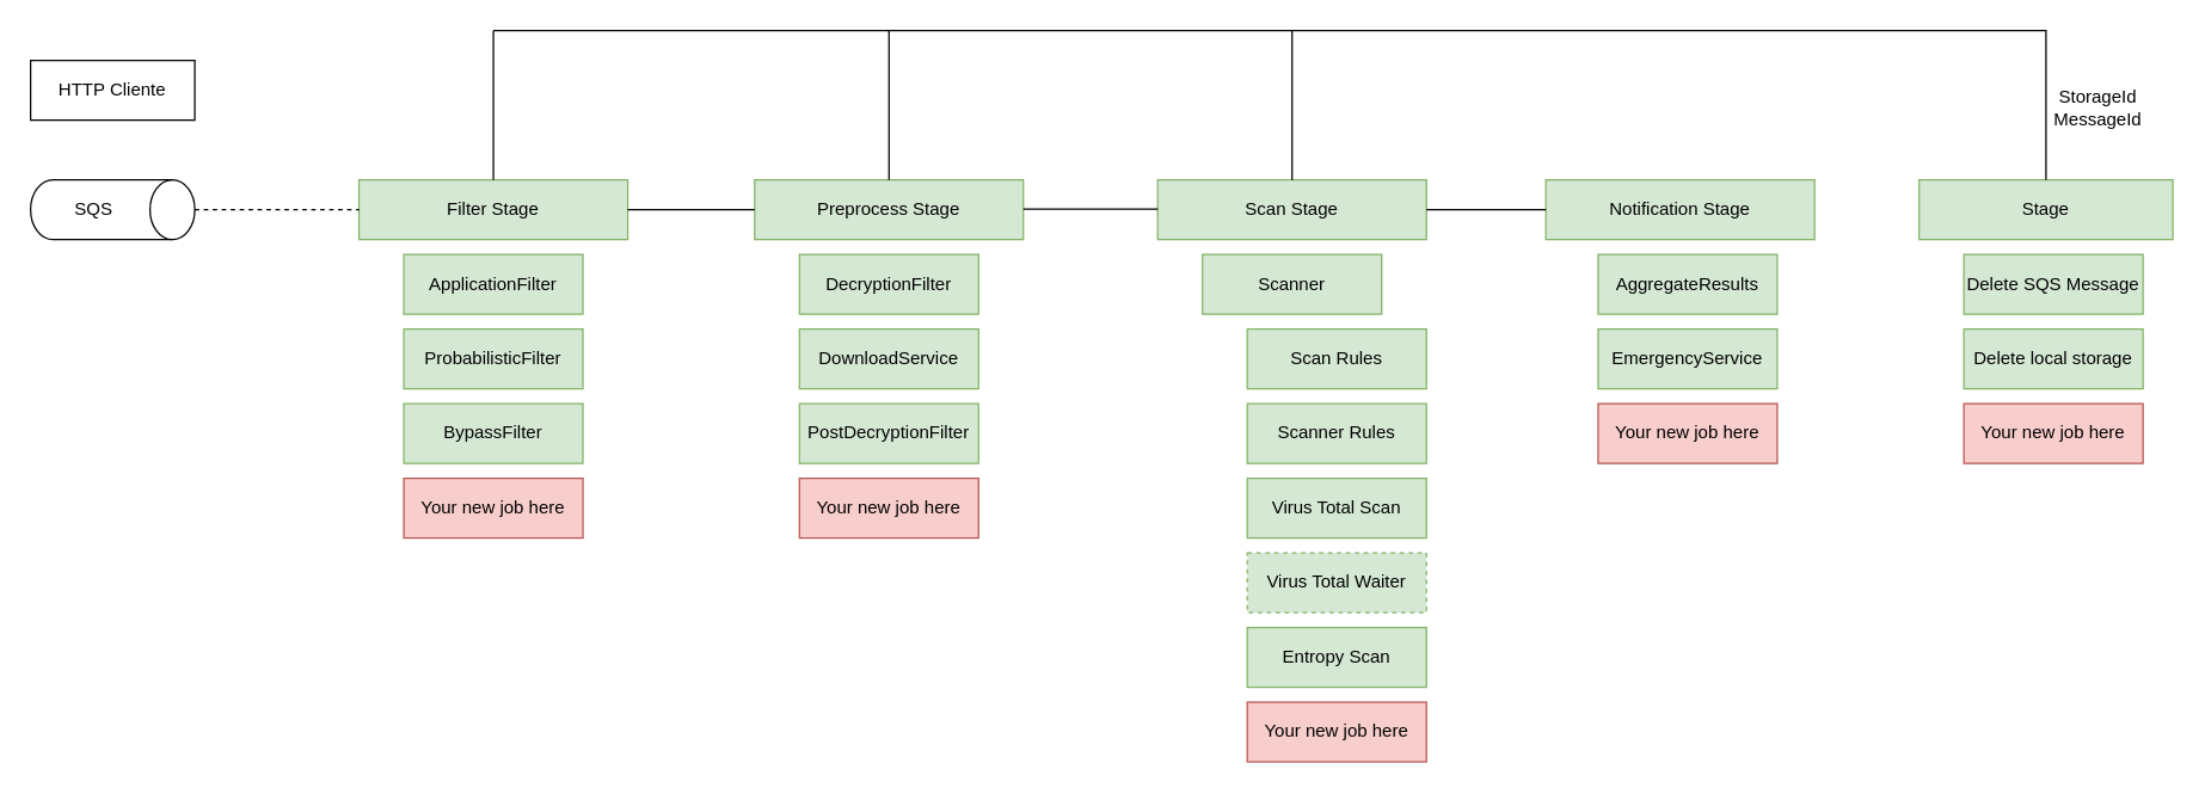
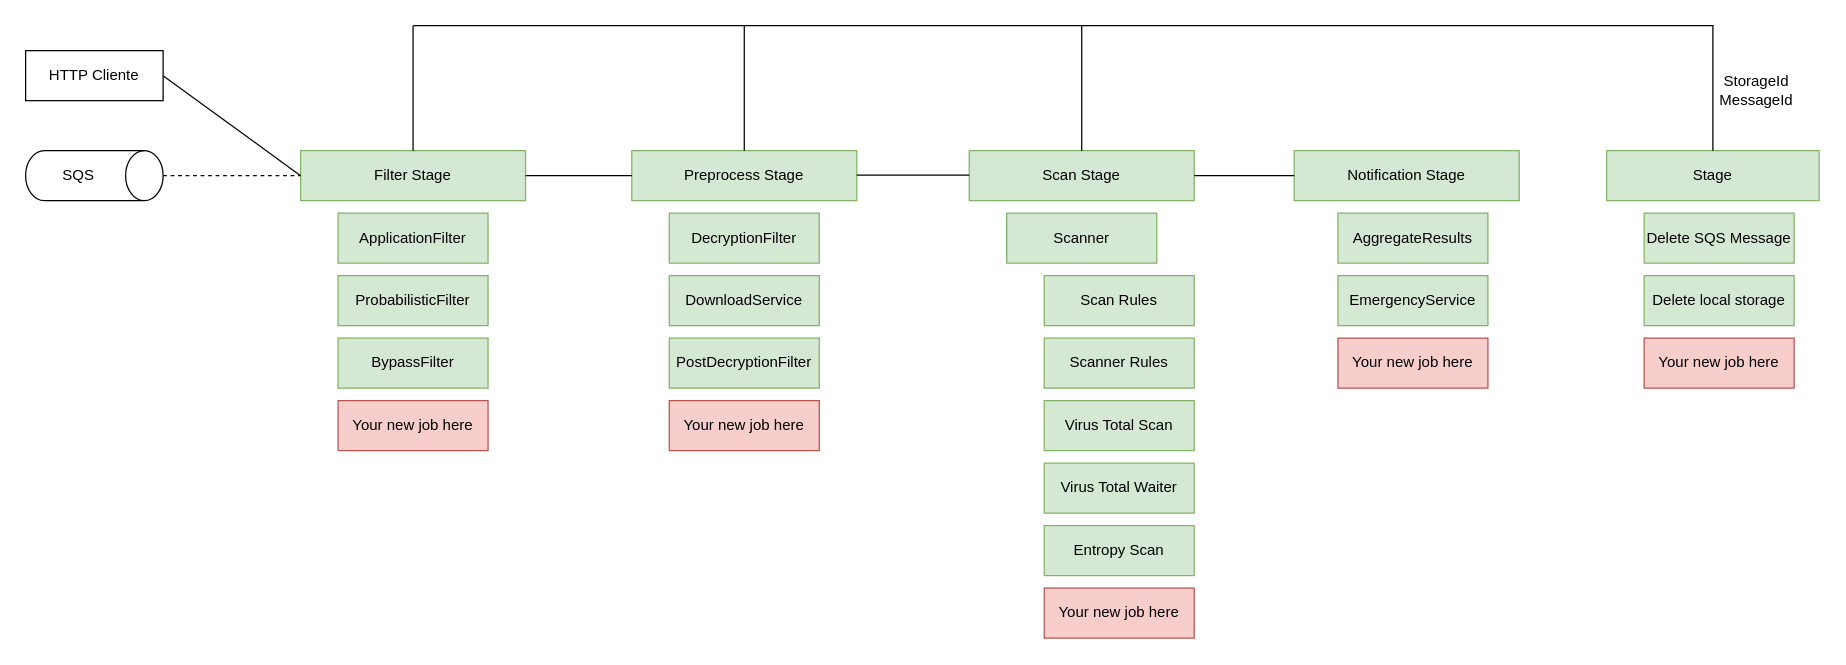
  <mxCell id="0" />
  <mxCell id="1" parent="0" />
  <mxCell id="2" value="Filter Stage" style="rounded=0;whiteSpace=wrap;html=1;fillColor=#d5e8d4;strokeColor=#82b366;" parent="1" vertex="1"><mxGeometry x="240" y="120" width="180" height="40" as="geometry" /></mxCell>
  <mxCell id="3" value="ApplicationFilter" style="rounded=0;whiteSpace=wrap;html=1;fillColor=#d5e8d4;strokeColor=#82b366;" parent="1" vertex="1"><mxGeometry x="270" y="170" width="120" height="40" as="geometry" /></mxCell>
  <mxCell id="4" value="ProbabilisticFilter" style="rounded=0;whiteSpace=wrap;html=1;fillColor=#d5e8d4;strokeColor=#82b366;" parent="1" vertex="1"><mxGeometry x="270" y="220" width="120" height="40" as="geometry" /></mxCell>
  <mxCell id="5" value="BypassFilter" style="rounded=0;whiteSpace=wrap;html=1;fillColor=#d5e8d4;strokeColor=#82b366;" parent="1" vertex="1"><mxGeometry x="270" y="270" width="120" height="40" as="geometry" /></mxCell>
  <mxCell id="6" value="SQS" style="shape=cylinder3;whiteSpace=wrap;html=1;boundedLbl=1;backgroundOutline=1;size=15;direction=south;" parent="1" vertex="1"><mxGeometry x="20" y="120" width="110" height="40" as="geometry" /></mxCell>
  <mxCell id="7" value="" style="endArrow=none;html=1;rounded=0;exitX=0.5;exitY=0;exitDx=0;exitDy=0;exitPerimeter=0;dashed=1;" parent="1" source="6" target="2" edge="1"><mxGeometry width="50" height="50" relative="1" as="geometry"><mxPoint x="825" y="40" as="sourcePoint" /><mxPoint x="875" y="-10" as="targetPoint" /></mxGeometry></mxCell>
  <mxCell id="8" value="Preprocess Stage" style="rounded=0;whiteSpace=wrap;html=1;fillColor=#d5e8d4;strokeColor=#82b366;" parent="1" vertex="1"><mxGeometry x="505" y="120" width="180" height="40" as="geometry" /></mxCell>
  <mxCell id="9" value="" style="endArrow=none;html=1;rounded=0;entryX=0;entryY=0.5;entryDx=0;entryDy=0;" parent="1" target="8" edge="1"><mxGeometry width="50" height="50" relative="1" as="geometry"><mxPoint x="420" y="140" as="sourcePoint" /><mxPoint x="515" y="139.5" as="targetPoint" /></mxGeometry></mxCell>
  <mxCell id="10" value="DecryptionFilter" style="rounded=0;whiteSpace=wrap;html=1;fillColor=#d5e8d4;strokeColor=#82b366;" parent="1" vertex="1"><mxGeometry x="535" y="170" width="120" height="40" as="geometry" /></mxCell>
  <mxCell id="11" value="Scan Stage" style="rounded=0;whiteSpace=wrap;html=1;fillColor=#d5e8d4;strokeColor=#82b366;" parent="1" vertex="1"><mxGeometry x="775" y="120" width="180" height="40" as="geometry" /></mxCell>
  <mxCell id="12" value="" style="endArrow=none;html=1;rounded=0;entryX=0;entryY=0.5;entryDx=0;entryDy=0;" parent="1" edge="1"><mxGeometry width="50" height="50" relative="1" as="geometry"><mxPoint x="685" y="139.5" as="sourcePoint" /><mxPoint x="775" y="139.5" as="targetPoint" /></mxGeometry></mxCell>
  <mxCell id="13" value="DownloadService" style="rounded=0;whiteSpace=wrap;html=1;fillColor=#d5e8d4;strokeColor=#82b366;" parent="1" vertex="1"><mxGeometry x="535" y="220" width="120" height="40" as="geometry" /></mxCell>
  <mxCell id="14" value="PostDecryptionFilter" style="rounded=0;whiteSpace=wrap;html=1;fillColor=#d5e8d4;strokeColor=#82b366;" parent="1" vertex="1"><mxGeometry x="535" y="270" width="120" height="40" as="geometry" /></mxCell>
  <mxCell id="15" value="Scanner Rules" style="rounded=0;whiteSpace=wrap;html=1;fillColor=#d5e8d4;strokeColor=#82b366;" parent="1" vertex="1"><mxGeometry x="835" y="270" width="120" height="40" as="geometry" /></mxCell>
  <mxCell id="16" value="Virus Total Scan" style="rounded=0;whiteSpace=wrap;html=1;fillColor=#d5e8d4;strokeColor=#82b366;" parent="1" vertex="1"><mxGeometry x="835" y="320" width="120" height="40" as="geometry" /></mxCell>
  <mxCell id="17" value="Entropy Scan" style="rounded=0;whiteSpace=wrap;html=1;fillColor=#d5e8d4;strokeColor=#82b366;" parent="1" vertex="1"><mxGeometry x="835" y="420" width="120" height="40" as="geometry" /></mxCell>
  <mxCell id="18" value="Notification Stage" style="rounded=0;whiteSpace=wrap;html=1;fillColor=#d5e8d4;strokeColor=#82b366;" parent="1" vertex="1"><mxGeometry x="1035" y="120" width="180" height="40" as="geometry" /></mxCell>
  <mxCell id="19" value="" style="endArrow=none;html=1;rounded=0;exitX=1;exitY=0.5;exitDx=0;exitDy=0;entryX=0;entryY=0.5;entryDx=0;entryDy=0;" parent="1" source="11" target="18" edge="1"><mxGeometry width="50" height="50" relative="1" as="geometry"><mxPoint x="825" y="40" as="sourcePoint" /><mxPoint x="875" y="-10" as="targetPoint" /></mxGeometry></mxCell>
  <mxCell id="20" value="AggregateResults" style="rounded=0;whiteSpace=wrap;html=1;fillColor=#d5e8d4;strokeColor=#82b366;" parent="1" vertex="1"><mxGeometry x="1070" y="170" width="120" height="40" as="geometry" /></mxCell>
  <mxCell id="21" value="Stage" style="rounded=0;whiteSpace=wrap;html=1;fillColor=#d5e8d4;strokeColor=#82b366;" parent="1" vertex="1"><mxGeometry x="1285" y="120" width="170" height="40" as="geometry" /></mxCell>
  <mxCell id="22" value="" style="endArrow=none;html=1;rounded=0;exitX=0.5;exitY=0;exitDx=0;exitDy=0;" parent="1" source="2" edge="1"><mxGeometry width="50" height="50" relative="1" as="geometry"><mxPoint x="830" y="250" as="sourcePoint" /><mxPoint x="330" y="20" as="targetPoint" /></mxGeometry></mxCell>
  <mxCell id="23" value="" style="endArrow=none;html=1;rounded=0;" parent="1" edge="1"><mxGeometry width="50" height="50" relative="1" as="geometry"><mxPoint x="330" y="20" as="sourcePoint" /><mxPoint x="1370" y="120" as="targetPoint" /><Array as="points"><mxPoint x="1370" y="20" /></Array></mxGeometry></mxCell>
  <mxCell id="24" value="" style="endArrow=none;html=1;rounded=0;exitX=0.5;exitY=0;exitDx=0;exitDy=0;" parent="1" source="8" edge="1"><mxGeometry width="50" height="50" relative="1" as="geometry"><mxPoint x="520" y="170" as="sourcePoint" /><mxPoint x="595" y="20" as="targetPoint" /></mxGeometry></mxCell>
  <mxCell id="25" value="" style="endArrow=none;html=1;rounded=0;entryX=0.5;entryY=0;entryDx=0;entryDy=0;" parent="1" target="11" edge="1"><mxGeometry width="50" height="50" relative="1" as="geometry"><mxPoint x="865" y="20" as="sourcePoint" /><mxPoint x="570" y="120" as="targetPoint" /></mxGeometry></mxCell>
  <mxCell id="26" value="Delete SQS Message" style="rounded=0;whiteSpace=wrap;html=1;fillColor=#d5e8d4;strokeColor=#82b366;" parent="1" vertex="1"><mxGeometry x="1315" y="170" width="120" height="40" as="geometry" /></mxCell>
  <mxCell id="27" value="Scanner" style="rounded=0;whiteSpace=wrap;html=1;fillColor=#d5e8d4;strokeColor=#82b366;" parent="1" vertex="1"><mxGeometry x="805" y="170" width="120" height="40" as="geometry" /></mxCell>
  <mxCell id="28" value="Scan Rules" style="rounded=0;whiteSpace=wrap;html=1;fillColor=#d5e8d4;strokeColor=#82b366;" parent="1" vertex="1"><mxGeometry x="835" y="220" width="120" height="40" as="geometry" /></mxCell>
  <mxCell id="29" value="&lt;br&gt;StorageId&lt;br&gt;MessageId" style="text;html=1;strokeColor=none;fillColor=none;align=center;verticalAlign=middle;whiteSpace=wrap;rounded=0;" parent="1" vertex="1"><mxGeometry x="1370" y="20" width="70" height="90" as="geometry" /></mxCell>
- <mxCell id="30" value="Virus Total Waiter" style="rounded=0;whiteSpace=wrap;html=1;fillColor=#d5e8d4;strokeColor=#82b366;dashed=1;" parent="1" vertex="1"><mxGeometry x="835" y="370" width="120" height="40" as="geometry" /></mxCell>
+ <mxCell id="30" value="Virus Total Waiter" style="rounded=0;whiteSpace=wrap;html=1;fillColor=#d5e8d4;strokeColor=#82b366;" parent="1" vertex="1"><mxGeometry x="835" y="370" width="120" height="40" as="geometry" /></mxCell>
  <mxCell id="31" value="EmergencyService" style="rounded=0;whiteSpace=wrap;html=1;fillColor=#d5e8d4;strokeColor=#82b366;" parent="1" vertex="1"><mxGeometry x="1070" y="220" width="120" height="40" as="geometry" /></mxCell>
  <mxCell id="32" value="Your new job here" style="rounded=0;whiteSpace=wrap;html=1;fillColor=#f8cecc;strokeColor=#b85450;" vertex="1" parent="1"><mxGeometry x="270" y="320" width="120" height="40" as="geometry" /></mxCell>
  <mxCell id="33" value="Your new job here" style="rounded=0;whiteSpace=wrap;html=1;fillColor=#f8cecc;strokeColor=#b85450;" vertex="1" parent="1"><mxGeometry x="535" y="320" width="120" height="40" as="geometry" /></mxCell>
  <mxCell id="34" value="Your new job here" style="rounded=0;whiteSpace=wrap;html=1;fillColor=#f8cecc;strokeColor=#b85450;" vertex="1" parent="1"><mxGeometry x="835" y="470" width="120" height="40" as="geometry" /></mxCell>
  <mxCell id="35" value="Delete local storage" style="rounded=0;whiteSpace=wrap;html=1;fillColor=#d5e8d4;strokeColor=#82b366;" vertex="1" parent="1"><mxGeometry x="1315" y="220" width="120" height="40" as="geometry" /></mxCell>
  <mxCell id="36" value="Your new job here" style="rounded=0;whiteSpace=wrap;html=1;fillColor=#f8cecc;strokeColor=#b85450;" vertex="1" parent="1"><mxGeometry x="1070" y="270" width="120" height="40" as="geometry" /></mxCell>
  <mxCell id="37" value="Your new job here" style="rounded=0;whiteSpace=wrap;html=1;fillColor=#f8cecc;strokeColor=#b85450;" vertex="1" parent="1"><mxGeometry x="1315" y="270" width="120" height="40" as="geometry" /></mxCell>
  <mxCell id="38" value="HTTP Cliente" style="rounded=0;whiteSpace=wrap;html=1;" vertex="1" parent="1"><mxGeometry x="20" y="40" width="110" height="40" as="geometry" /></mxCell>
+ <mxCell id="39" value="" style="endArrow=none;html=1;rounded=0;exitX=1;exitY=0.5;exitDx=0;exitDy=0;entryX=0;entryY=0.5;entryDx=0;entryDy=0;" edge="1" parent="1" source="38" target="2"><mxGeometry width="50" height="50" relative="1" as="geometry"><mxPoint x="770" y="220" as="sourcePoint" /><mxPoint x="820" y="170" as="targetPoint" /></mxGeometry></mxCell>
